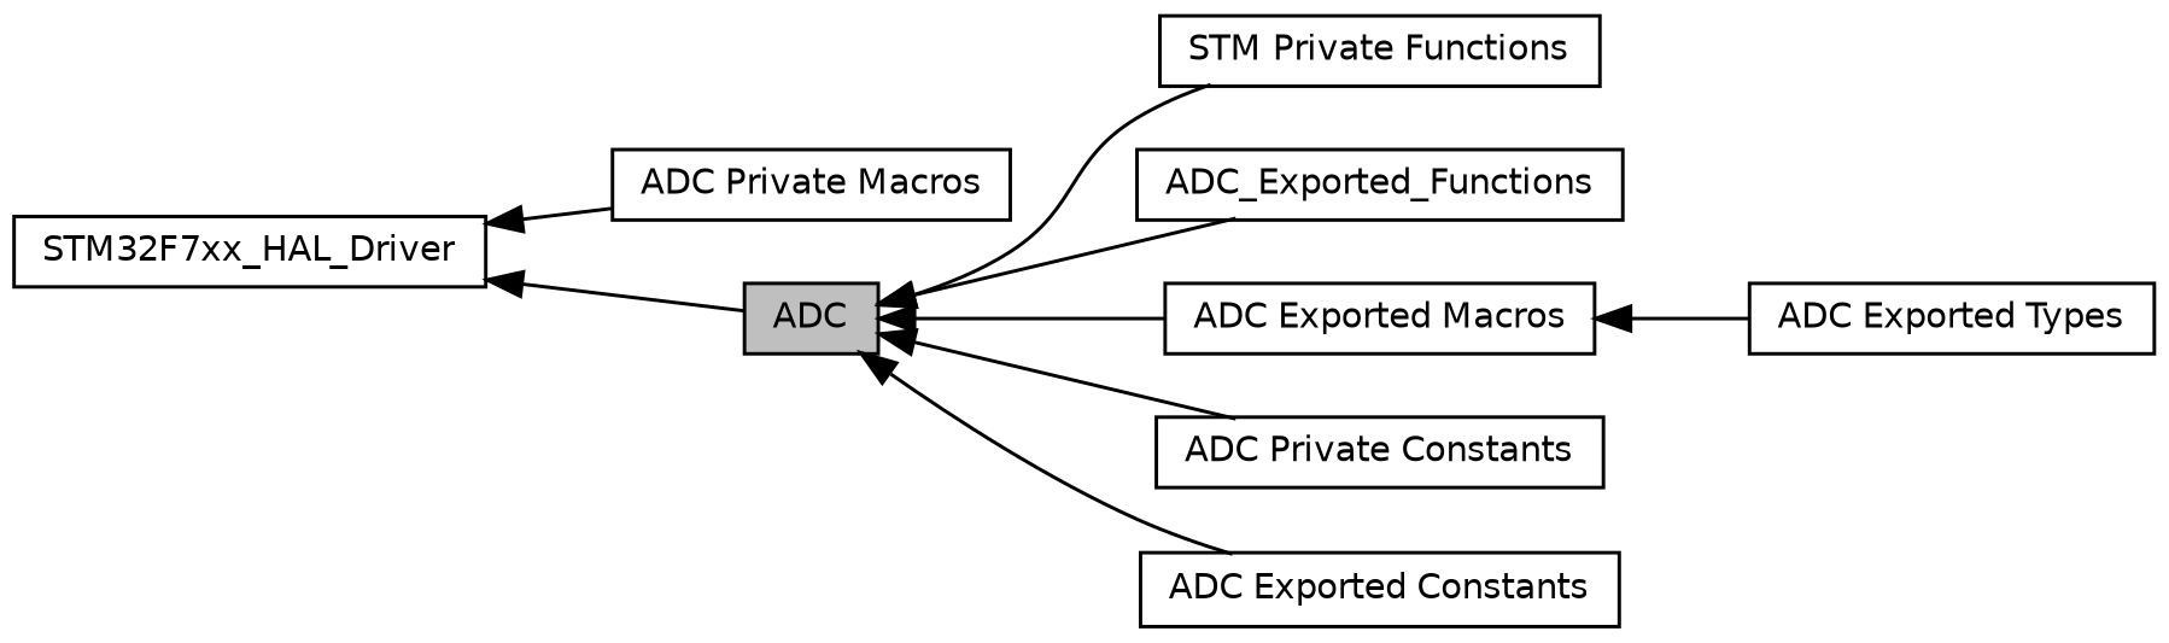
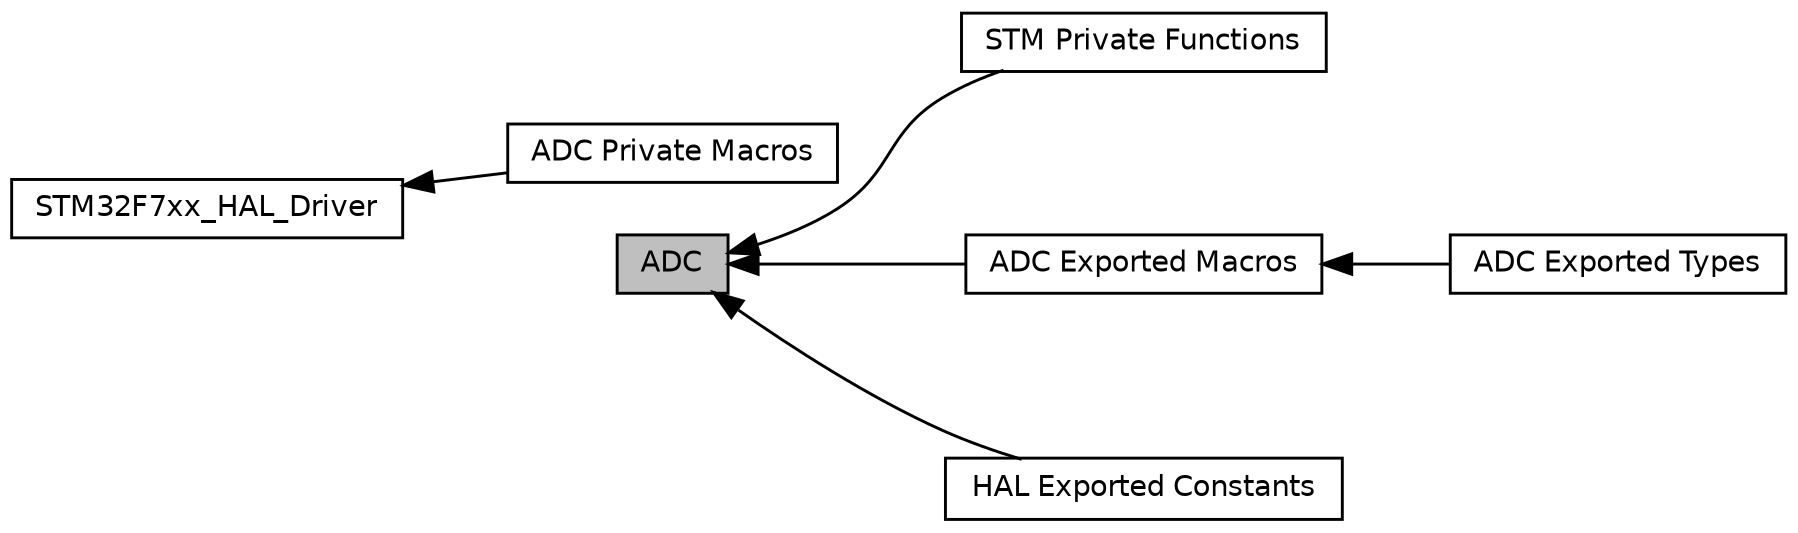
  digraph {
    rankdir=LR
    node [color=black fillcolor=white fontname=Helvetica fontsize=10 shape=record style=filled]
    edge [dir=back fontname=Helvetica fontsize=10 labelfontname=Helvetica labelfontsize=10 shape=plaintext style=solid]
    n1 [height=0.2 label="STM Private Functions" width=0.4]
    n2 [height=0.2 label="ADC Private Macros" width=0.4]
-   n3 [height=0.2 label=ADC_Exported_Functions width=0.4]
    n4 [height=0.2 label="ADC Exported Types" width=0.4]
    n5 [height=0.2 label="ADC Exported Macros" width=0.4]
    n6 [height=0.2 label=STM32F7xx_HAL_Driver width=0.4]
    n7 [fillcolor=grey75 fontcolor=black height=0.2 label=ADC width=0.4]
-   n8 [height=0.2 label="ADC Private Constants" width=0.4]
-   n9 [height=0.2 label="ADC Exported Constants" width=0.4]
+   n9 [height=0.2 label="HAL Exported Constants" width=0.4]
    n5 -> n4
    n6 -> n2
-   n6 -> n7
    n7 -> n1
-   n7 -> n3
    n7 -> n5
-   n7 -> n8
    n7 -> n9
  }
